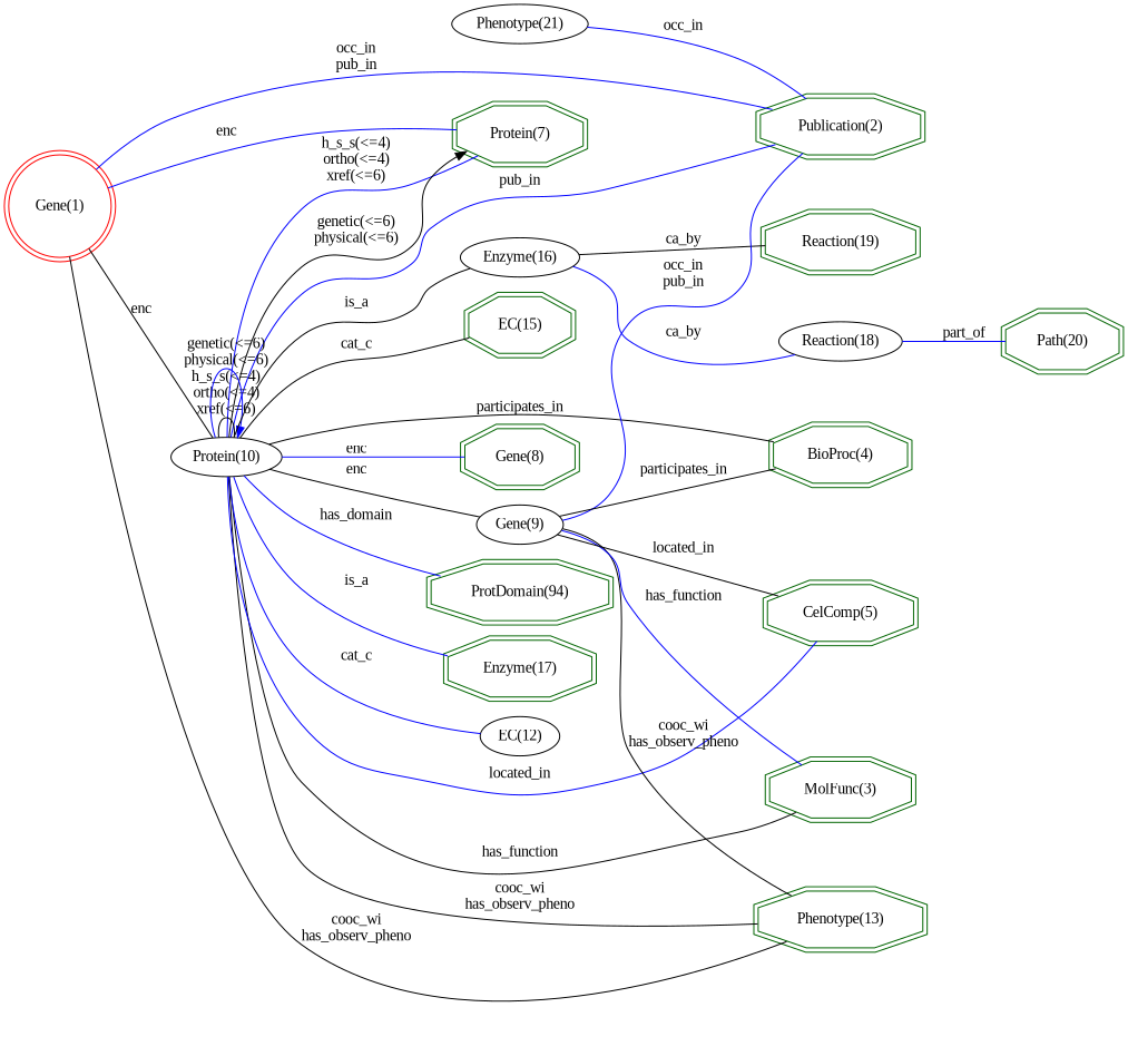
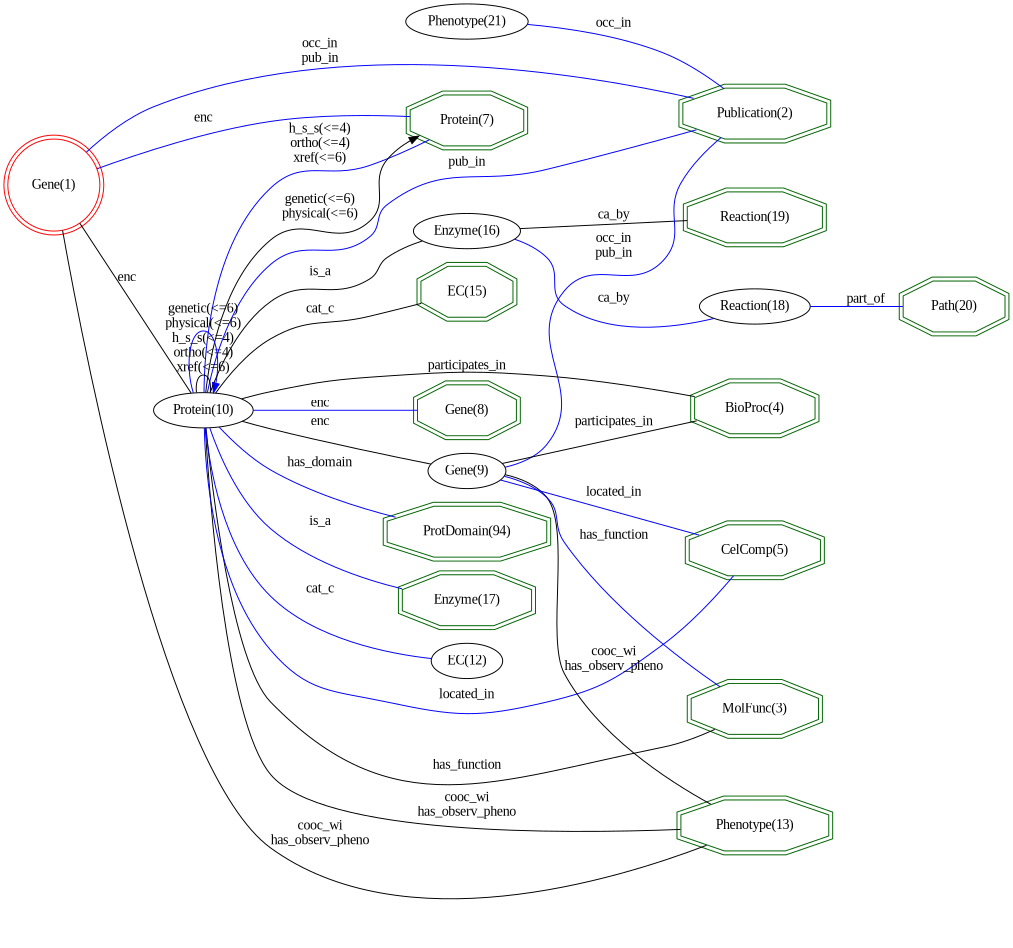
  digraph {
    fontname="Liberation Serif"
    rankdir=LR
    node [color=darkgreen fontname="Liberation Serif" shape=doubleoctagon]
    edge [arrowhead=none color=blue fontname="Liberation Serif"]
    "Reaction(19)" [height=0.61111 width=1.803]
    "Path(20)" [height=0.61111 width=1.3307]
    "Publication(2)" [height=0.61111 width=1.9362]
    "Phenotype(13)" [height=0.61111 width=1.9805]
    "MolFunc(3)" [height=0.61111 width=1.7]
    "CelComp(5)" [height=0.61111 width=1.7443]
    "BioProc(4)" [height=0.61111 width=1.5966]
    "EC(15)" [height=0.61111 width=1.1977]
    "Protein(7)" [height=0.61111 width=1.4931]
    "Gene(1)" [color=red height=1.1966 shape=doublecircle width=1.1966]
    "Protein(10)" [height=0.5 width=1.3996 color="" shape=""]
    "Gene(8)" [height=0.61111 width=1.286]
    n13 [height=0.61111 label="ProtDomain(94)" width=2.1578]
    "Enzyme(17)" [height=0.61111 width=1.7291]
    "Enzyme(16)" [height=0.5 width=1.4949 color="" shape=""]
    "Gene(9)" [height=0.5 width=1.0855 color="" shape=""]
    "EC(12)" [height=0.5 width=1.0039 color="" shape=""]
    "Reaction(18)" [height=0.5 width=1.5631 color="" shape=""]
    "Phenotype(21)" [height=0.5 width=1.7271 color="" shape=""]
    "Gene(1)" -> "Publication(2)" [label="occ_in\npub_in"]
    "Gene(1)" -> "Phenotype(13)" [color=black label="cooc_wi\nhas_observ_pheno"]
    "Gene(1)" -> "Protein(7)" [label=enc]
    "Gene(1)" -> "Protein(10)" [color=black label=enc]
    "Protein(10)" -> "Publication(2)" [label=pub_in]
    "Protein(10)" -> "Phenotype(13)" [color=black label="cooc_wi\nhas_observ_pheno"]
    "Protein(10)" -> "MolFunc(3)" [color=black label=has_function]
    "Protein(10)" -> "CelComp(5)" [label=located_in]
    "Protein(10)" -> "BioProc(4)" [color=black label=participates_in]
    "Protein(10)" -> "EC(15)" [color=black label=cat_c]
    "Protein(10)" -> "Protein(7)" [label="h_s_s(<=4)\northo(<=4)\nxref(<=6)"]
    "Protein(10)" -> "Protein(7)" [arrowhead=normal color=black label="genetic(<=6)\nphysical(<=6)"]
    "Protein(10)" -> "Protein(10)" [color=black label="h_s_s(<=4)\northo(<=4)\nxref(<=6)"]
    "Protein(10)" -> "Protein(10)" [arrowhead=normal label="genetic(<=6)\nphysical(<=6)"]
    "Protein(10)" -> "Gene(8)" [label=enc]
    "Protein(10)" -> n13 [label=has_domain]
    "Protein(10)" -> "Enzyme(17)" [label=is_a]
    "Protein(10)" -> "Enzyme(16)" [color=black label=is_a]
    "Protein(10)" -> "Gene(9)" [color=black label=enc]
    "Protein(10)" -> "EC(12)" [label=cat_c]
    "Enzyme(16)" -> "Reaction(19)" [color=black label=ca_by]
    "Enzyme(16)" -> "Reaction(18)" [label=ca_by]
    "Gene(9)" -> "Publication(2)" [label="occ_in\npub_in"]
    "Gene(9)" -> "Phenotype(13)" [color=black label="cooc_wi\nhas_observ_pheno"]
    "Gene(9)" -> "MolFunc(3)" [label=has_function]
-   "Gene(9)" -> "CelComp(5)" [color=black label=located_in]
+   "Gene(9)" -> "CelComp(5)" [label=located_in]
    "Gene(9)" -> "BioProc(4)" [color=black label=participates_in]
    "Reaction(18)" -> "Path(20)" [label=part_of]
    "Phenotype(21)" -> "Publication(2)" [label=occ_in]
  }
